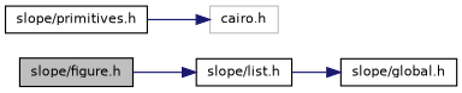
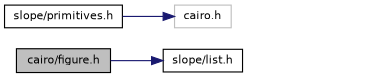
  digraph {
    rankdir=LR
    node [color=black fillcolor=white fontname=Helvetica fontsize=10 shape=record style=filled]
    edge [color=midnightblue fontname=Helvetica fontsize=10 labelfontname=Helvetica labelfontsize=10 style=solid]
-   n1 [fillcolor=grey75 fontcolor=black height=0.2 label="slope/figure.h" width=0.4]
+   n1 [fillcolor=grey75 fontcolor=black height=0.2 label="cairo/figure.h" width=0.4]
    n2 [height=0.2 label="slope/list.h" width=0.4]
-   n3 [height=0.2 label="slope/global.h" width=0.4]
    n4 [height=0.2 label="slope/primitives.h" width=0.4]
    n5 [color=grey75 height=0.2 label="cairo.h" width=0.4]
    n1 -> n2
-   n2 -> n3
    n4 -> n5
  }
